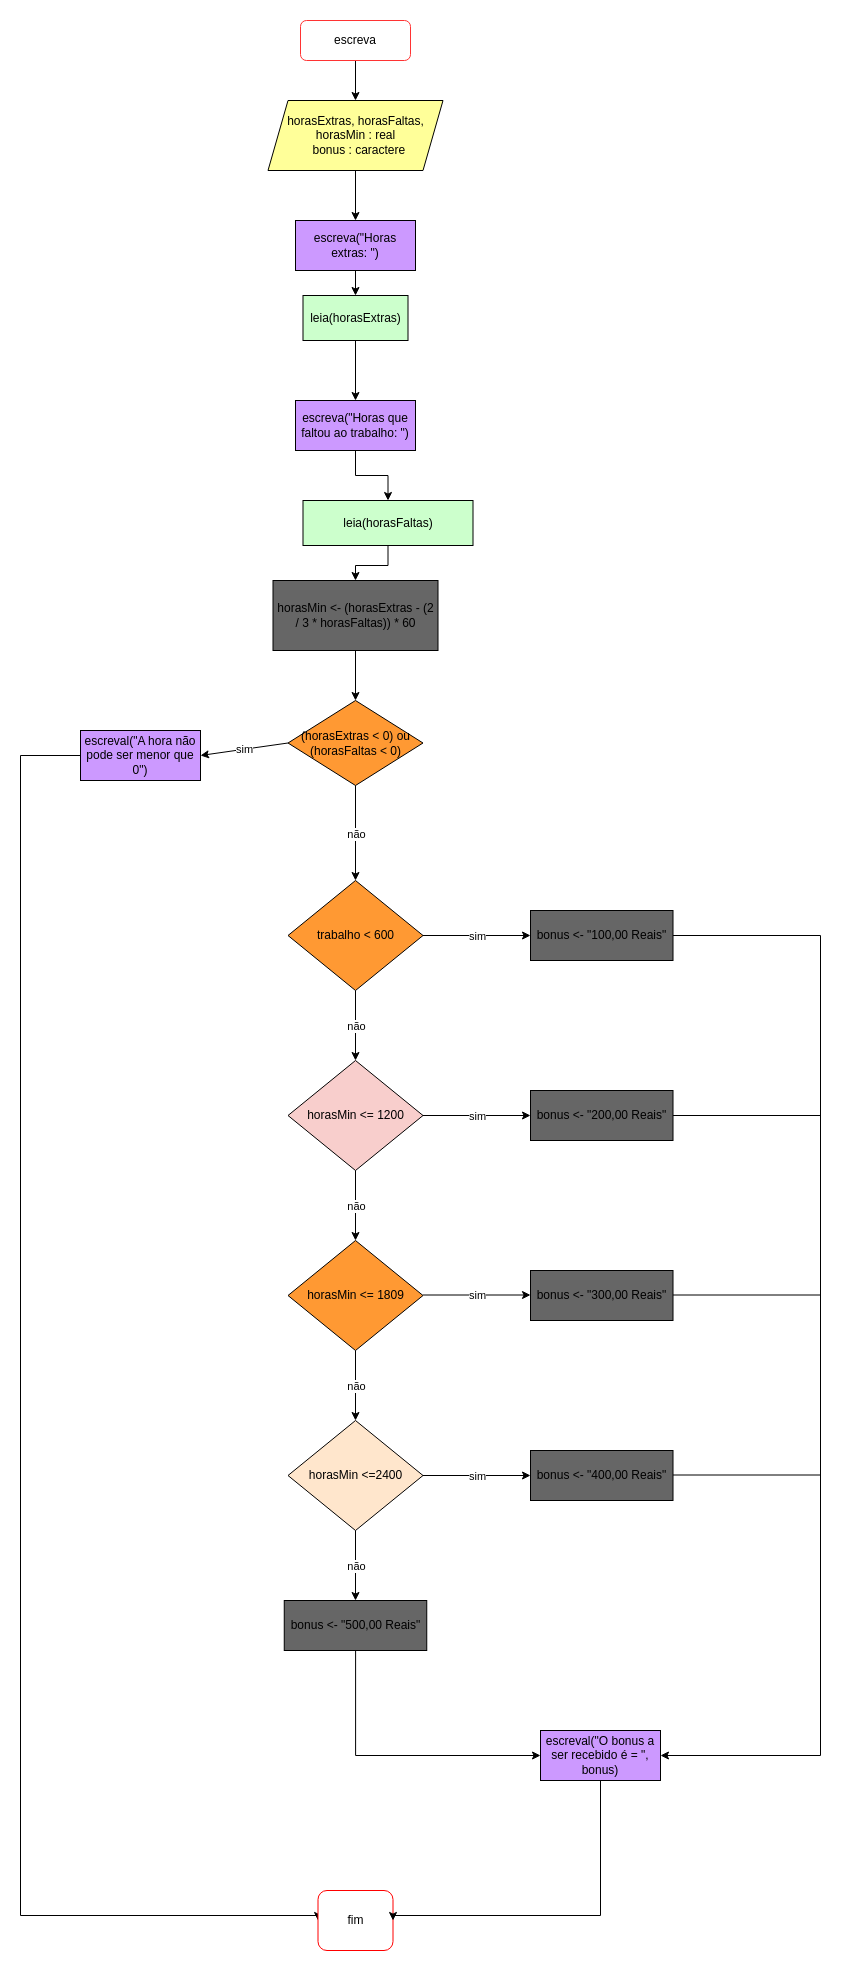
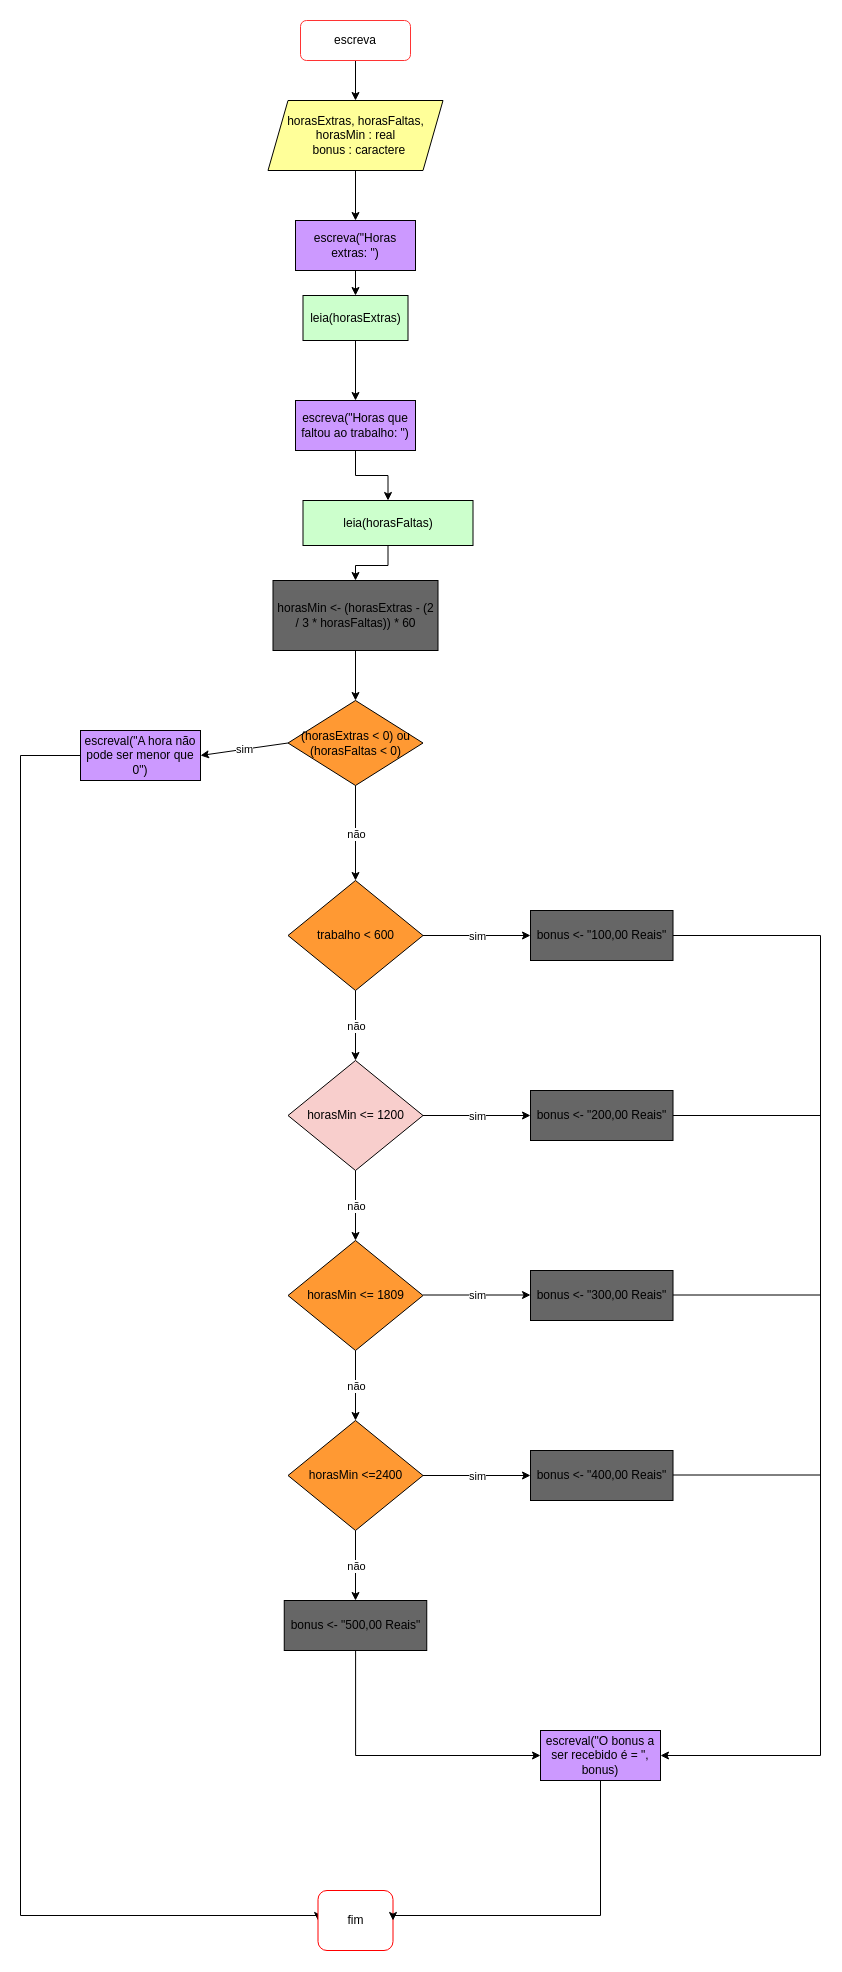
  <mxCell id="0" />
  <mxCell id="1" parent="0" />
  <mxCell id="2" value="" style="edgeStyle=orthogonalEdgeStyle;rounded=0;orthogonalLoop=1;jettySize=auto;html=1;" edge="1" parent="1" source="3" target="5"><mxGeometry relative="1" as="geometry" /></mxCell>
  <mxCell id="3" value="escreva" style="rounded=1;whiteSpace=wrap;html=1;strokeColor=#FF3333;" vertex="1" parent="1"><mxGeometry x="300" y="20" width="110" height="40" as="geometry" /></mxCell>
  <mxCell id="4" value="" style="edgeStyle=orthogonalEdgeStyle;rounded=0;orthogonalLoop=1;jettySize=auto;html=1;" edge="1" parent="1" source="5" target="7"><mxGeometry relative="1" as="geometry" /></mxCell>
  <mxCell id="5" value="&lt;div&gt;horasExtras, horasFaltas, horasMin : real&lt;/div&gt;&lt;div&gt;&amp;nbsp; bonus : caractere&lt;/div&gt;" style="shape=parallelogram;perimeter=parallelogramPerimeter;whiteSpace=wrap;html=1;fixedSize=1;fillColor=#FFFF99;" vertex="1" parent="1"><mxGeometry x="267.5" y="100" width="175" height="70" as="geometry" /></mxCell>
  <mxCell id="6" value="" style="edgeStyle=orthogonalEdgeStyle;rounded=0;orthogonalLoop=1;jettySize=auto;html=1;" edge="1" parent="1" source="7" target="9"><mxGeometry relative="1" as="geometry" /></mxCell>
  <mxCell id="7" value="escreva(&quot;Horas extras: &quot;)" style="whiteSpace=wrap;html=1;fillColor=#CC99FF;" vertex="1" parent="1"><mxGeometry x="295" y="220" width="120" height="50" as="geometry" /></mxCell>
  <mxCell id="8" value="" style="edgeStyle=orthogonalEdgeStyle;rounded=0;orthogonalLoop=1;jettySize=auto;html=1;" edge="1" parent="1" source="9" target="11"><mxGeometry relative="1" as="geometry" /></mxCell>
  <mxCell id="9" value="leia(horasExtras)" style="whiteSpace=wrap;html=1;fillColor=#CCFFCC;" vertex="1" parent="1"><mxGeometry x="302.5" y="295" width="105" height="45" as="geometry" /></mxCell>
  <mxCell id="10" value="" style="edgeStyle=orthogonalEdgeStyle;rounded=0;orthogonalLoop=1;jettySize=auto;html=1;" edge="1" parent="1" source="11" target="13"><mxGeometry relative="1" as="geometry" /></mxCell>
  <mxCell id="11" value="escreva(&quot;Horas que faltou ao trabalho: &quot;)" style="whiteSpace=wrap;html=1;fillColor=#CC99FF;" vertex="1" parent="1"><mxGeometry x="295" y="400" width="120" height="50" as="geometry" /></mxCell>
  <mxCell id="12" value="" style="edgeStyle=orthogonalEdgeStyle;rounded=0;orthogonalLoop=1;jettySize=auto;html=1;" edge="1" parent="1" source="13" target="15"><mxGeometry relative="1" as="geometry" /></mxCell>
  <mxCell id="13" value="leia(horasFaltas)" style="whiteSpace=wrap;html=1;fillColor=#CCFFCC;" vertex="1" parent="1"><mxGeometry x="302.5" y="500" width="170" height="45" as="geometry" /></mxCell>
  <mxCell id="14" value="" style="edgeStyle=orthogonalEdgeStyle;rounded=0;orthogonalLoop=1;jettySize=auto;html=1;" edge="1" parent="1" source="15" target="16"><mxGeometry relative="1" as="geometry" /></mxCell>
  <mxCell id="15" value="horasMin &amp;lt;- (horasExtras - (2 / 3 * horasFaltas)) * 60" style="whiteSpace=wrap;html=1;fillColor=#666666;" vertex="1" parent="1"><mxGeometry x="272.5" y="580" width="165" height="70" as="geometry" /></mxCell>
  <mxCell id="16" value="(horasExtras &amp;lt; 0) ou (horasFaltas &amp;lt; 0)" style="rhombus;whiteSpace=wrap;html=1;fillColor=#FF9933;" vertex="1" parent="1"><mxGeometry x="287.5" y="700" width="135" height="85" as="geometry" /></mxCell>
  <mxCell id="17" value="" style="endArrow=classic;html=1;rounded=0;exitX=0.5;exitY=1;exitDx=0;exitDy=0;" edge="1" parent="1" source="16"><mxGeometry relative="1" as="geometry"><mxPoint x="286" y="755.63" as="sourcePoint" /><mxPoint x="355" y="880" as="targetPoint" /></mxGeometry></mxCell>
  <mxCell id="18" value="não" style="edgeLabel;resizable=0;html=1;align=center;verticalAlign=middle;" connectable="0" vertex="1" parent="17"><mxGeometry relative="1" as="geometry" /></mxCell>
  <mxCell id="19" value="" style="endArrow=classic;html=1;rounded=0;exitX=0;exitY=0.5;exitDx=0;exitDy=0;" edge="1" parent="1" source="16"><mxGeometry relative="1" as="geometry"><mxPoint x="354.5" y="810" as="sourcePoint" /><mxPoint x="200" y="755" as="targetPoint" /><Array as="points" /></mxGeometry></mxCell>
  <mxCell id="20" value="sim" style="edgeLabel;resizable=0;html=1;align=center;verticalAlign=middle;" connectable="0" vertex="1" parent="19"><mxGeometry relative="1" as="geometry" /></mxCell>
  <mxCell id="21" style="edgeStyle=orthogonalEdgeStyle;rounded=0;orthogonalLoop=1;jettySize=auto;html=1;entryX=0;entryY=0.5;entryDx=0;entryDy=0;" edge="1" parent="1" source="22" target="23"><mxGeometry relative="1" as="geometry"><Array as="points"><mxPoint x="20" y="755" /><mxPoint x="20" y="1915" /></Array></mxGeometry></mxCell>
  <mxCell id="22" value="escreval(&quot;A hora não pode ser menor que 0&quot;)" style="whiteSpace=wrap;html=1;fillColor=#CC99FF;" vertex="1" parent="1"><mxGeometry x="80" y="730" width="120" height="50" as="geometry" /></mxCell>
  <mxCell id="23" value="fim" style="rounded=1;whiteSpace=wrap;html=1;strokeColor=#FF0000;" vertex="1" parent="1"><mxGeometry x="317.5" y="1890" width="75" height="60" as="geometry" /></mxCell>
  <mxCell id="24" value="horasMin &amp;lt;= 1200" style="rhombus;whiteSpace=wrap;html=1;fillColor=#f8cecc;" vertex="1" parent="1"><mxGeometry x="287.5" y="1060" width="135" height="110" as="geometry" /></mxCell>
  <mxCell id="25" value="" style="endArrow=classic;html=1;rounded=0;exitX=0.5;exitY=1;exitDx=0;exitDy=0;" edge="1" parent="1" source="24"><mxGeometry relative="1" as="geometry"><mxPoint x="286" y="1115.63" as="sourcePoint" /><mxPoint x="355" y="1240" as="targetPoint" /></mxGeometry></mxCell>
  <mxCell id="26" value="não" style="edgeLabel;resizable=0;html=1;align=center;verticalAlign=middle;" connectable="0" vertex="1" parent="25"><mxGeometry relative="1" as="geometry" /></mxCell>
  <mxCell id="27" value="" style="endArrow=classic;html=1;rounded=0;exitX=1;exitY=0.5;exitDx=0;exitDy=0;" edge="1" parent="1" source="24"><mxGeometry relative="1" as="geometry"><mxPoint x="354.5" y="1170" as="sourcePoint" /><mxPoint x="530" y="1115" as="targetPoint" /><Array as="points" /></mxGeometry></mxCell>
  <mxCell id="28" value="sim" style="edgeLabel;resizable=0;html=1;align=center;verticalAlign=middle;" connectable="0" vertex="1" parent="27"><mxGeometry relative="1" as="geometry" /></mxCell>
  <mxCell id="29" value="bonus &amp;lt;- &quot;200,00 Reais&quot;" style="whiteSpace=wrap;html=1;fillColor=#666666;" vertex="1" parent="1"><mxGeometry x="530" y="1090" width="142.5" height="50" as="geometry" /></mxCell>
  <mxCell id="30" value="horasMin &amp;lt;= 1809" style="rhombus;whiteSpace=wrap;html=1;fillColor=#FF9933;" vertex="1" parent="1"><mxGeometry x="287.5" y="1240" width="135" height="110" as="geometry" /></mxCell>
  <mxCell id="31" value="" style="endArrow=classic;html=1;rounded=0;exitX=0.5;exitY=1;exitDx=0;exitDy=0;" edge="1" parent="1" source="30"><mxGeometry relative="1" as="geometry"><mxPoint x="286" y="1295.63" as="sourcePoint" /><mxPoint x="355" y="1420" as="targetPoint" /></mxGeometry></mxCell>
  <mxCell id="32" value="não" style="edgeLabel;resizable=0;html=1;align=center;verticalAlign=middle;" connectable="0" vertex="1" parent="31"><mxGeometry relative="1" as="geometry" /></mxCell>
  <mxCell id="33" value="bonus &amp;lt;- &quot;300,00 Reais&quot;" style="whiteSpace=wrap;html=1;fillColor=#666666;" vertex="1" parent="1"><mxGeometry x="530" y="1270" width="142.5" height="50" as="geometry" /></mxCell>
- <mxCell id="34" value="horasMin &amp;lt;=2400" style="rhombus;whiteSpace=wrap;html=1;fillColor=#ffe6cc;" vertex="1" parent="1"><mxGeometry x="287.5" y="1420" width="135" height="110" as="geometry" /></mxCell>
+ <mxCell id="34" value="horasMin &amp;lt;=2400" style="rhombus;whiteSpace=wrap;html=1;fillColor=#FF9933;" vertex="1" parent="1"><mxGeometry x="287.5" y="1420" width="135" height="110" as="geometry" /></mxCell>
  <mxCell id="35" value="" style="endArrow=classic;html=1;rounded=0;exitX=0.5;exitY=1;exitDx=0;exitDy=0;" edge="1" parent="1" source="34"><mxGeometry relative="1" as="geometry"><mxPoint x="286" y="1475.63" as="sourcePoint" /><mxPoint x="355" y="1600" as="targetPoint" /></mxGeometry></mxCell>
  <mxCell id="36" value="não" style="edgeLabel;resizable=0;html=1;align=center;verticalAlign=middle;" connectable="0" vertex="1" parent="35"><mxGeometry relative="1" as="geometry" /></mxCell>
  <mxCell id="37" value="" style="endArrow=classic;html=1;rounded=0;exitX=1;exitY=0.5;exitDx=0;exitDy=0;" edge="1" parent="1" source="34"><mxGeometry relative="1" as="geometry"><mxPoint x="354.5" y="1530" as="sourcePoint" /><mxPoint x="530" y="1475" as="targetPoint" /><Array as="points" /></mxGeometry></mxCell>
  <mxCell id="38" value="sim" style="edgeLabel;resizable=0;html=1;align=center;verticalAlign=middle;" connectable="0" vertex="1" parent="37"><mxGeometry relative="1" as="geometry" /></mxCell>
  <mxCell id="39" value="bonus &amp;lt;- &quot;400,00 Reais&quot;" style="whiteSpace=wrap;html=1;fillColor=#666666;" vertex="1" parent="1"><mxGeometry x="530" y="1450" width="142.5" height="50" as="geometry" /></mxCell>
  <mxCell id="40" value="trabalho &amp;lt; 600" style="rhombus;whiteSpace=wrap;html=1;fillColor=#FF9933;" vertex="1" parent="1"><mxGeometry x="287.5" y="880" width="135" height="110" as="geometry" /></mxCell>
  <mxCell id="41" value="" style="endArrow=classic;html=1;rounded=0;exitX=0.5;exitY=1;exitDx=0;exitDy=0;" edge="1" parent="1" source="40"><mxGeometry relative="1" as="geometry"><mxPoint x="286" y="935.63" as="sourcePoint" /><mxPoint x="355" y="1060" as="targetPoint" /></mxGeometry></mxCell>
  <mxCell id="42" value="não" style="edgeLabel;resizable=0;html=1;align=center;verticalAlign=middle;" connectable="0" vertex="1" parent="41"><mxGeometry relative="1" as="geometry" /></mxCell>
  <mxCell id="43" value="" style="endArrow=classic;html=1;rounded=0;exitX=1;exitY=0.5;exitDx=0;exitDy=0;" edge="1" parent="1" source="40"><mxGeometry relative="1" as="geometry"><mxPoint x="354.5" y="990" as="sourcePoint" /><mxPoint x="530" y="935" as="targetPoint" /><Array as="points" /></mxGeometry></mxCell>
  <mxCell id="44" value="sim" style="edgeLabel;resizable=0;html=1;align=center;verticalAlign=middle;" connectable="0" vertex="1" parent="43"><mxGeometry relative="1" as="geometry" /></mxCell>
  <mxCell id="45" style="edgeStyle=orthogonalEdgeStyle;rounded=0;orthogonalLoop=1;jettySize=auto;html=1;entryX=1;entryY=0.5;entryDx=0;entryDy=0;" edge="1" parent="1" source="46" target="50"><mxGeometry relative="1" as="geometry"><Array as="points"><mxPoint x="820" y="935" /><mxPoint x="820" y="1755" /></Array></mxGeometry></mxCell>
  <mxCell id="46" value="bonus &amp;lt;- &quot;100,00 Reais&quot;" style="whiteSpace=wrap;html=1;fillColor=#666666;" vertex="1" parent="1"><mxGeometry x="530" y="910" width="142.5" height="50" as="geometry" /></mxCell>
  <mxCell id="47" style="edgeStyle=orthogonalEdgeStyle;rounded=0;orthogonalLoop=1;jettySize=auto;html=1;entryX=0;entryY=0.5;entryDx=0;entryDy=0;" edge="1" parent="1" source="48" target="50"><mxGeometry relative="1" as="geometry"><Array as="points"><mxPoint x="355" y="1755" /></Array></mxGeometry></mxCell>
  <mxCell id="48" value="bonus &amp;lt;- &quot;500,00 Reais&quot;" style="whiteSpace=wrap;html=1;fillColor=#666666;" vertex="1" parent="1"><mxGeometry x="283.75" y="1600" width="142.5" height="50" as="geometry" /></mxCell>
  <mxCell id="49" style="edgeStyle=orthogonalEdgeStyle;rounded=0;orthogonalLoop=1;jettySize=auto;html=1;entryX=1;entryY=0.5;entryDx=0;entryDy=0;" edge="1" parent="1" source="50" target="23"><mxGeometry relative="1" as="geometry"><mxPoint x="408" y="1910" as="targetPoint" /><Array as="points"><mxPoint x="600" y="1915" /></Array></mxGeometry></mxCell>
  <mxCell id="50" value="escreval(&quot;O bonus a ser recebido é = &quot;, bonus)" style="whiteSpace=wrap;html=1;fillColor=#CC99FF;" vertex="1" parent="1"><mxGeometry x="540" y="1730" width="120" height="50" as="geometry" /></mxCell>
  <mxCell id="51" value="" style="endArrow=none;html=1;rounded=0;exitX=1;exitY=0.5;exitDx=0;exitDy=0;" edge="1" parent="1" source="29"><mxGeometry width="50" height="50" relative="1" as="geometry"><mxPoint x="450" y="1180" as="sourcePoint" /><mxPoint x="820" y="1115" as="targetPoint" /></mxGeometry></mxCell>
  <mxCell id="52" value="" style="endArrow=none;html=1;rounded=0;exitX=1;exitY=0.5;exitDx=0;exitDy=0;" edge="1" parent="1"><mxGeometry width="50" height="50" relative="1" as="geometry"><mxPoint x="672.5" y="1294.5" as="sourcePoint" /><mxPoint x="820" y="1294.5" as="targetPoint" /></mxGeometry></mxCell>
  <mxCell id="53" value="" style="endArrow=none;html=1;rounded=0;exitX=1;exitY=0.5;exitDx=0;exitDy=0;" edge="1" parent="1"><mxGeometry width="50" height="50" relative="1" as="geometry"><mxPoint x="672.5" y="1474.5" as="sourcePoint" /><mxPoint x="820" y="1474.5" as="targetPoint" /></mxGeometry></mxCell>
  <mxCell id="54" value="" style="endArrow=classic;html=1;rounded=0;exitX=1;exitY=0.5;exitDx=0;exitDy=0;" edge="1" parent="1"><mxGeometry relative="1" as="geometry"><mxPoint x="422.5" y="1294.5" as="sourcePoint" /><mxPoint x="530" y="1294.5" as="targetPoint" /><Array as="points" /></mxGeometry></mxCell>
  <mxCell id="55" value="sim" style="edgeLabel;resizable=0;html=1;align=center;verticalAlign=middle;" connectable="0" vertex="1" parent="54"><mxGeometry relative="1" as="geometry" /></mxCell>
